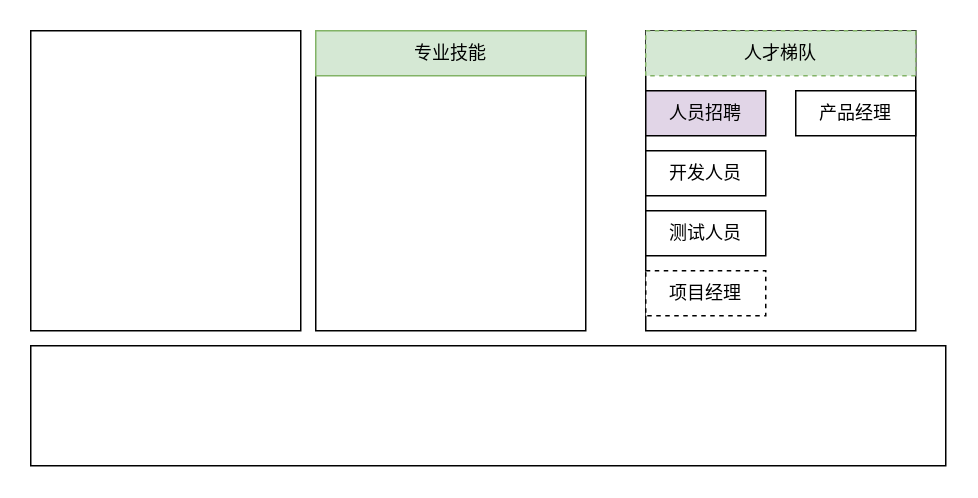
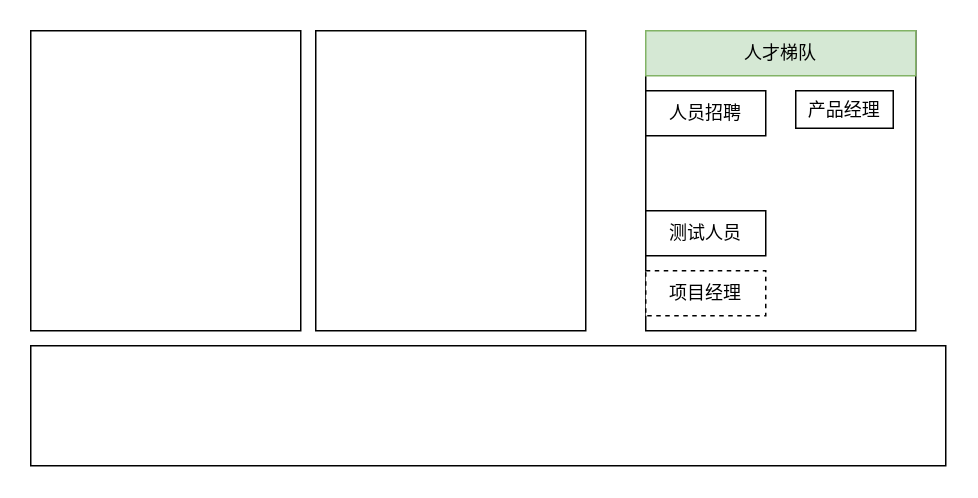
  <mxCell id="0" />
  <mxCell id="1" parent="0" />
  <mxCell id="2" value="" style="rounded=0;whiteSpace=wrap;html=1;" vertex="1" parent="1"><mxGeometry x="20" y="230" width="610" height="80" as="geometry" /></mxCell>
  <mxCell id="3" value="" style="rounded=0;whiteSpace=wrap;html=1;" vertex="1" parent="1"><mxGeometry x="20" y="20" width="180" height="200" as="geometry" /></mxCell>
  <mxCell id="4" value="" style="rounded=0;whiteSpace=wrap;html=1;" vertex="1" parent="1"><mxGeometry x="210" y="20" width="180" height="200" as="geometry" /></mxCell>
  <mxCell id="5" value="" style="rounded=0;whiteSpace=wrap;html=1;" vertex="1" parent="1"><mxGeometry x="430" y="20" width="180" height="200" as="geometry" /></mxCell>
- <mxCell id="6" value="专业技能" style="rounded=0;whiteSpace=wrap;html=1;fillColor=#d5e8d4;strokeColor=#82b366;" vertex="1" parent="1"><mxGeometry x="210" y="20" width="180" height="30" as="geometry" /></mxCell>
- <mxCell id="7" value="人才梯队" style="rounded=0;whiteSpace=wrap;html=1;fillColor=#d5e8d4;strokeColor=#82b366;dashed=1;" vertex="1" parent="1"><mxGeometry x="430" y="20" width="180" height="30" as="geometry" /></mxCell>
- <mxCell id="8" value="人员招聘" style="rounded=0;whiteSpace=wrap;html=1;fillColor=#e1d5e7;" vertex="1" parent="1"><mxGeometry x="430" y="60" width="80" height="30" as="geometry" /></mxCell>
+ <mxCell id="7" value="人才梯队" style="rounded=0;whiteSpace=wrap;html=1;fillColor=#d5e8d4;strokeColor=#82b366;" vertex="1" parent="1"><mxGeometry x="430" y="20" width="180" height="30" as="geometry" /></mxCell>
+ <mxCell id="8" value="人员招聘" style="rounded=0;whiteSpace=wrap;html=1;" vertex="1" parent="1"><mxGeometry x="430" y="60" width="80" height="30" as="geometry" /></mxCell>
  <mxCell id="9" value="测试人员" style="rounded=0;whiteSpace=wrap;html=1;" vertex="1" parent="1"><mxGeometry x="430" y="140" width="80" height="30" as="geometry" /></mxCell>
- <mxCell id="10" value="开发人员" style="rounded=0;whiteSpace=wrap;html=1;" vertex="1" parent="1"><mxGeometry x="430" y="100" width="80" height="30" as="geometry" /></mxCell>
  <mxCell id="11" value="项目经理" style="rounded=0;whiteSpace=wrap;html=1;dashed=1;" vertex="1" parent="1"><mxGeometry x="430" y="180" width="80" height="30" as="geometry" /></mxCell>
- <mxCell id="12" value="产品经理" style="rounded=0;whiteSpace=wrap;html=1;" vertex="1" parent="1"><mxGeometry x="530" y="60" width="80" height="30" as="geometry" /></mxCell>
+ <mxCell id="12" value="产品经理" style="rounded=0;whiteSpace=wrap;html=1;" vertex="1" parent="1"><mxGeometry x="530" y="60" width="65" height="25" as="geometry" /></mxCell>
